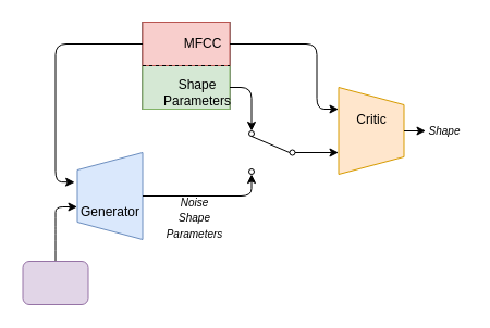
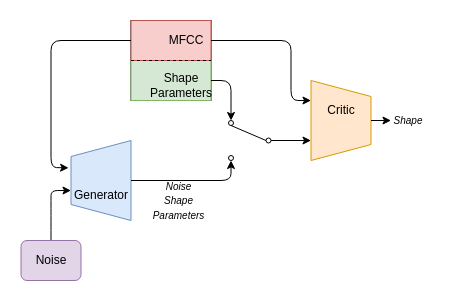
  <mxCell id="0" />
  <mxCell id="1" parent="0" />
  <mxCell id="2" value="" style="whiteSpace=wrap;html=1;aspect=fixed;" vertex="1" parent="1"><mxGeometry x="130.5" y="20" width="80" height="80" as="geometry" /></mxCell>
  <mxCell id="3" value="" style="rounded=0;whiteSpace=wrap;html=1;fillColor=#d5e8d4;strokeColor=#82b366;" vertex="1" parent="1"><mxGeometry x="130.5" y="60" width="80" height="40" as="geometry" /></mxCell>
  <mxCell id="4" value="" style="rounded=0;whiteSpace=wrap;html=1;fillColor=#f8cecc;strokeColor=#b85450;" vertex="1" parent="1"><mxGeometry x="130.5" y="20" width="80" height="40" as="geometry" /></mxCell>
  <mxCell id="5" value="" style="shape=trapezoid;perimeter=trapezoidPerimeter;whiteSpace=wrap;html=1;rotation=90;fillColor=#ffe6cc;strokeColor=#d79b00;" vertex="1" parent="1"><mxGeometry x="300.5" y="90" width="80" height="60" as="geometry" /></mxCell>
  <mxCell id="6" value="" style="shape=trapezoid;perimeter=trapezoidPerimeter;whiteSpace=wrap;html=1;rotation=-90;fillColor=#dae8fc;strokeColor=#6c8ebf;" vertex="1" parent="1"><mxGeometry x="60.5" y="150" width="80" height="60" as="geometry" /></mxCell>
  <mxCell id="7" value="" style="endArrow=none;dashed=1;html=1;exitX=0;exitY=0.5;exitDx=0;exitDy=0;entryX=1;entryY=0.5;entryDx=0;entryDy=0;" edge="1" parent="1" source="2" target="2"><mxGeometry width="50" height="50" relative="1" as="geometry"><mxPoint x="145.5" y="85" as="sourcePoint" /><mxPoint x="195.5" y="35" as="targetPoint" /></mxGeometry></mxCell>
  <mxCell id="8" value="MFCC" style="text;html=1;strokeColor=none;fillColor=none;align=center;verticalAlign=middle;whiteSpace=wrap;rounded=0;" vertex="1" parent="1"><mxGeometry x="165.5" y="30" width="40" height="20" as="geometry" /></mxCell>
  <mxCell id="9" value="Shape Parameters" style="text;html=1;strokeColor=none;fillColor=none;align=center;verticalAlign=middle;whiteSpace=wrap;rounded=0;" vertex="1" parent="1"><mxGeometry x="160.5" y="75" width="40" height="20" as="geometry" /></mxCell>
  <mxCell id="10" value="" style="endArrow=classic;html=1;exitX=0;exitY=0.5;exitDx=0;exitDy=0;entryX=0.658;entryY=-0.04;entryDx=0;entryDy=0;entryPerimeter=0;" edge="1" parent="1" source="4" target="6"><mxGeometry width="50" height="50" relative="1" as="geometry"><mxPoint x="75.5" y="75" as="sourcePoint" /><mxPoint x="50.5" y="170" as="targetPoint" /><Array as="points"><mxPoint x="50.5" y="40" /><mxPoint x="50.5" y="167" /></Array></mxGeometry></mxCell>
  <mxCell id="11" value="" style="endArrow=classic;html=1;exitX=1;exitY=0.5;exitDx=0;exitDy=0;entryX=0.25;entryY=1;entryDx=0;entryDy=0;" edge="1" parent="1" source="4" target="5"><mxGeometry width="50" height="50" relative="1" as="geometry"><mxPoint x="295.5" y="70" as="sourcePoint" /><mxPoint x="330.5" y="40" as="targetPoint" /><Array as="points"><mxPoint x="290.5" y="40" /><mxPoint x="290.5" y="100" /></Array></mxGeometry></mxCell>
  <mxCell id="12" value="" style="endArrow=classic;html=1;entryX=0.375;entryY=0;entryDx=0;entryDy=0;entryPerimeter=0;exitX=0.5;exitY=0;exitDx=0;exitDy=0;" edge="1" parent="1" source="13" target="6"><mxGeometry width="50" height="50" relative="1" as="geometry"><mxPoint x="30.5" y="230" as="sourcePoint" /><mxPoint x="50.5" y="200" as="targetPoint" /><Array as="points"><mxPoint x="50.5" y="220" /><mxPoint x="50.5" y="210" /><mxPoint x="50.5" y="190" /></Array></mxGeometry></mxCell>
  <mxCell id="13" value="" style="rounded=1;whiteSpace=wrap;html=1;fillColor=#e1d5e7;strokeColor=#9673a6;" vertex="1" parent="1"><mxGeometry x="20.5" y="240" width="60" height="40" as="geometry" /></mxCell>
+ <mxCell id="14" value="Noise" style="text;html=1;strokeColor=none;fillColor=none;align=center;verticalAlign=middle;whiteSpace=wrap;rounded=0;" vertex="1" parent="1"><mxGeometry x="30.5" y="250" width="40" height="20" as="geometry" /></mxCell>
  <mxCell id="15" value="" style="endArrow=classic;html=1;exitX=0.5;exitY=0;exitDx=0;exitDy=0;" edge="1" parent="1" source="5"><mxGeometry width="50" height="50" relative="1" as="geometry"><mxPoint x="350.5" y="65" as="sourcePoint" /><mxPoint x="390.5" y="120" as="targetPoint" /></mxGeometry></mxCell>
  <mxCell id="16" value="&lt;i&gt;&lt;font style=&quot;font-size: 10px&quot;&gt;Shape&lt;/font&gt;&lt;/i&gt;" style="text;html=1;strokeColor=none;fillColor=none;align=center;verticalAlign=middle;whiteSpace=wrap;rounded=0;" vertex="1" parent="1"><mxGeometry x="388" y="110" width="40" height="20" as="geometry" /></mxCell>
  <mxCell id="17" value="Generator" style="text;html=1;strokeColor=none;fillColor=none;align=center;verticalAlign=middle;whiteSpace=wrap;rounded=0;" vertex="1" parent="1"><mxGeometry x="80.5" y="185" width="40" height="20" as="geometry" /></mxCell>
  <mxCell id="18" value="Critic" style="text;html=1;strokeColor=none;fillColor=none;align=center;verticalAlign=middle;whiteSpace=wrap;rounded=0;" vertex="1" parent="1"><mxGeometry x="320.5" y="100" width="40" height="20" as="geometry" /></mxCell>
  <mxCell id="19" value="" style="endArrow=classic;html=1;exitX=1;exitY=0.5;exitDx=0;exitDy=0;entryX=0.5;entryY=0;entryDx=0;entryDy=0;" edge="1" parent="1" source="3" target="20"><mxGeometry width="50" height="50" relative="1" as="geometry"><mxPoint x="230.5" y="120" as="sourcePoint" /><mxPoint x="230.5" y="120" as="targetPoint" /><Array as="points"><mxPoint x="230.5" y="80" /></Array></mxGeometry></mxCell>
  <mxCell id="20" value="" style="ellipse;whiteSpace=wrap;html=1;aspect=fixed;" vertex="1" parent="1"><mxGeometry x="228" y="120" width="5" height="5" as="geometry" /></mxCell>
  <mxCell id="21" value="" style="endArrow=classic;html=1;entryX=0.75;entryY=1;entryDx=0;entryDy=0;" edge="1" parent="1" target="5"><mxGeometry width="50" height="50" relative="1" as="geometry"><mxPoint x="270.5" y="140" as="sourcePoint" /><mxPoint x="70.5" y="230" as="targetPoint" /></mxGeometry></mxCell>
  <mxCell id="22" value="" style="ellipse;whiteSpace=wrap;html=1;aspect=fixed;" vertex="1" parent="1"><mxGeometry x="265.5" y="137.5" width="5" height="5" as="geometry" /></mxCell>
  <mxCell id="23" value="" style="endArrow=classic;html=1;exitX=0.5;exitY=1;exitDx=0;exitDy=0;entryX=0.5;entryY=1;entryDx=0;entryDy=0;" edge="1" parent="1" source="6" target="24"><mxGeometry width="50" height="50" relative="1" as="geometry"><mxPoint x="140.5" y="197.5" as="sourcePoint" /><mxPoint x="220.5" y="180" as="targetPoint" /><Array as="points"><mxPoint x="230.5" y="180" /></Array></mxGeometry></mxCell>
  <mxCell id="24" value="" style="ellipse;whiteSpace=wrap;html=1;aspect=fixed;" vertex="1" parent="1"><mxGeometry x="228" y="155" width="5" height="5" as="geometry" /></mxCell>
  <mxCell id="25" value="" style="endArrow=none;html=1;entryX=0;entryY=0.5;entryDx=0;entryDy=0;exitX=0.5;exitY=1;exitDx=0;exitDy=0;" edge="1" parent="1" source="20" target="22"><mxGeometry width="50" height="50" relative="1" as="geometry"><mxPoint x="20.5" y="340" as="sourcePoint" /><mxPoint x="70.5" y="290" as="targetPoint" /></mxGeometry></mxCell>
  <mxCell id="26" value="&lt;font style=&quot;font-size: 10px&quot;&gt;&lt;i&gt;Noise&lt;br&gt;Shape Parameters&lt;/i&gt;&lt;/font&gt;" style="text;html=1;strokeColor=none;fillColor=none;align=center;verticalAlign=middle;whiteSpace=wrap;rounded=0;" vertex="1" parent="1"><mxGeometry x="160.5" y="195" width="35" height="10" as="geometry" /></mxCell>
